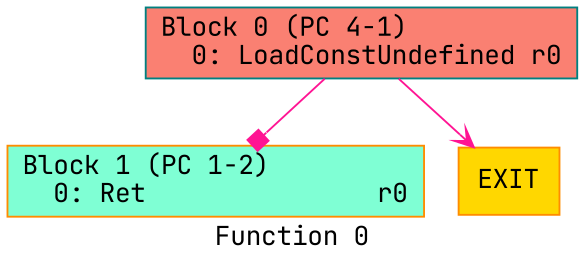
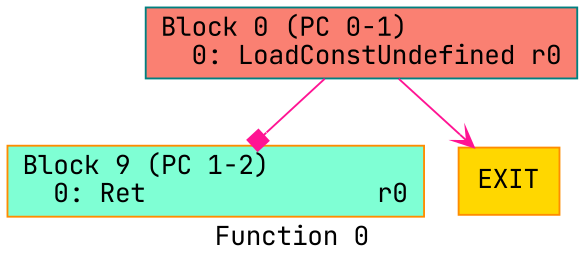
  digraph {
    color=lightgrey
    fontname="JetBrains Mono"
    label="Function 0"
    rankdir=TB
    style=filled
    node [color=darkorange fontname="JetBrains Mono" shape=box style=filled]
    edge [color=deeppink fontname="JetBrains Mono"]
-   n1 [color=teal fillcolor=salmon label="Block 0 (PC 4-1)\l  0: LoadConstUndefined r0\l"]
-   n2 [fillcolor=aquamarine label="Block 1 (PC 1-2)\l  0: Ret               r0\l"]
+   n1 [color=teal fillcolor=salmon label="Block 0 (PC 0-1)\l  0: LoadConstUndefined r0\l"]
+   n2 [fillcolor=aquamarine label="Block 9 (PC 1-2)\l  0: Ret               r0\l"]
    n3 [fillcolor=gold label=EXIT]
    n1 -> n2 [arrowhead=box]
    n1 -> n3 [arrowhead=vee]
  }
